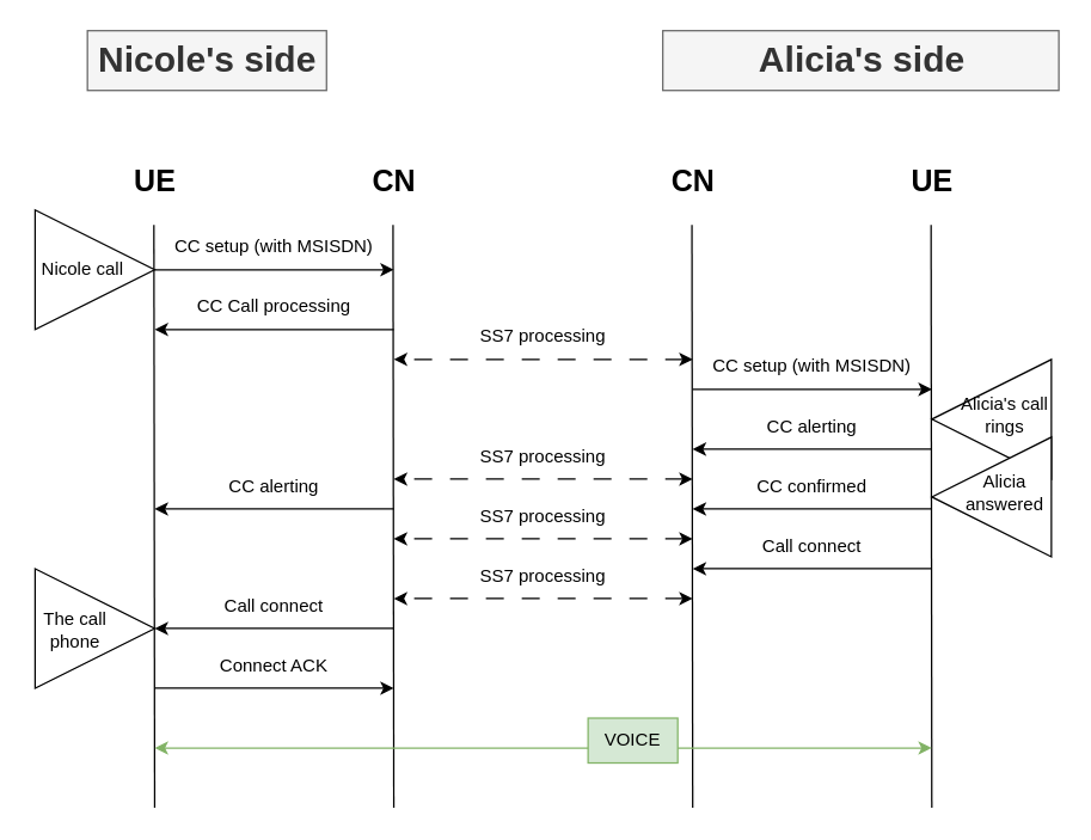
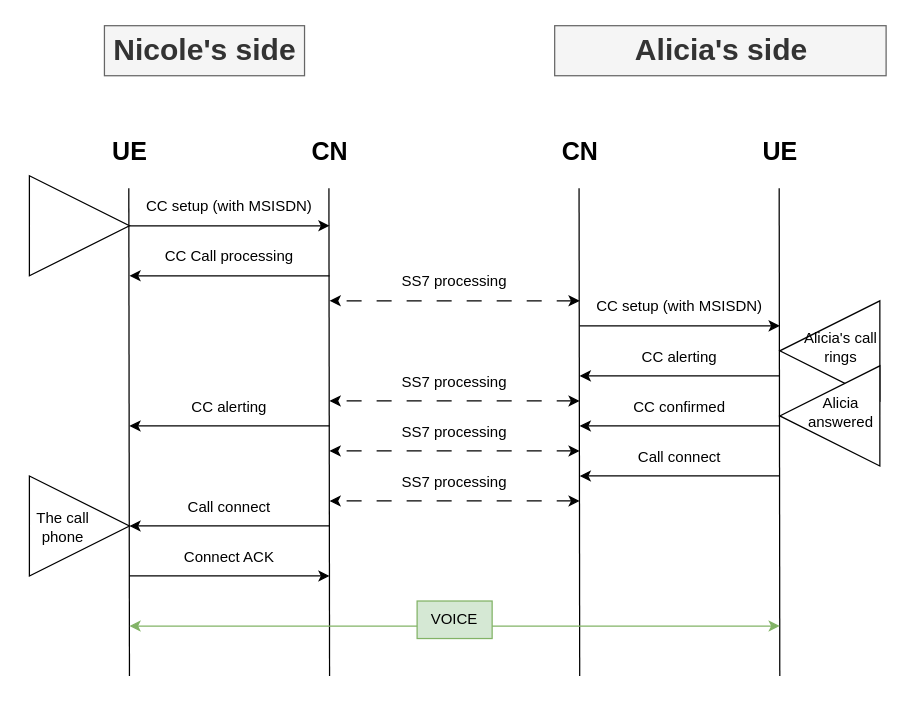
  <mxCell id="0" />
  <mxCell id="1" parent="0" />
- <mxCell id="2" value="Nicole's side" style="text;html=1;fontSize=24;fontStyle=1;verticalAlign=middle;align=center;fillColor=#f5f5f5;fontColor=#333333;strokeColor=#666666;" vertex="1" parent="1"><mxGeometry x="58" y="20" width="160" height="40" as="geometry" /></mxCell>
+ <mxCell id="2" value="Nicole's side" style="text;html=1;fontSize=24;fontStyle=1;verticalAlign=middle;align=center;fillColor=#f5f5f5;fontColor=#333333;strokeColor=#666666;" vertex="1" parent="1"><mxGeometry x="83" y="20" width="160" height="40" as="geometry" /></mxCell>
  <mxCell id="3" value="Alicia's side" style="text;strokeColor=#666666;fillColor=#f5f5f5;html=1;fontSize=24;fontStyle=1;verticalAlign=middle;align=center;fontColor=#333333;" vertex="1" parent="1"><mxGeometry x="443" y="20" width="265" height="40" as="geometry" /></mxCell>
  <mxCell id="4" value="&lt;font style=&quot;font-size: 20px;&quot;&gt;UE&lt;/font&gt;" style="text;strokeColor=none;fillColor=none;html=1;fontSize=24;fontStyle=1;verticalAlign=middle;align=center;" vertex="1" parent="1"><mxGeometry x="83" y="100" width="40" height="40" as="geometry" /></mxCell>
  <mxCell id="5" value="&lt;font style=&quot;font-size: 20px;&quot;&gt;CN&lt;/font&gt;" style="text;strokeColor=none;fillColor=none;html=1;fontSize=24;fontStyle=1;verticalAlign=middle;align=center;" vertex="1" parent="1"><mxGeometry x="243" y="100" width="40" height="40" as="geometry" /></mxCell>
  <mxCell id="6" value="&lt;font style=&quot;font-size: 20px;&quot;&gt;UE&lt;/font&gt;" style="text;strokeColor=none;fillColor=none;html=1;fontSize=24;fontStyle=1;verticalAlign=middle;align=center;" vertex="1" parent="1"><mxGeometry x="603" y="100" width="40" height="40" as="geometry" /></mxCell>
  <mxCell id="7" value="&lt;font style=&quot;font-size: 20px;&quot;&gt;CN&lt;/font&gt;" style="text;strokeColor=none;fillColor=none;html=1;fontSize=24;fontStyle=1;verticalAlign=middle;align=center;" vertex="1" parent="1"><mxGeometry x="443" y="100" width="40" height="40" as="geometry" /></mxCell>
  <mxCell id="8" value="" style="endArrow=none;html=1;rounded=0;entryX=0.5;entryY=1;entryDx=0;entryDy=0;" edge="1" parent="1"><mxGeometry width="50" height="50" relative="1" as="geometry"><mxPoint x="103" y="540" as="sourcePoint" /><mxPoint x="102.5" y="150" as="targetPoint" /></mxGeometry></mxCell>
  <mxCell id="9" value="" style="endArrow=none;html=1;rounded=0;entryX=0.5;entryY=1;entryDx=0;entryDy=0;" edge="1" parent="1"><mxGeometry width="50" height="50" relative="1" as="geometry"><mxPoint x="263" y="540" as="sourcePoint" /><mxPoint x="262.5" y="150" as="targetPoint" /></mxGeometry></mxCell>
  <mxCell id="10" value="" style="endArrow=none;html=1;rounded=0;entryX=0.5;entryY=1;entryDx=0;entryDy=0;" edge="1" parent="1"><mxGeometry width="50" height="50" relative="1" as="geometry"><mxPoint x="463" y="540" as="sourcePoint" /><mxPoint x="462.5" y="150" as="targetPoint" /></mxGeometry></mxCell>
  <mxCell id="11" value="" style="endArrow=none;html=1;rounded=0;entryX=0.5;entryY=1;entryDx=0;entryDy=0;" edge="1" parent="1"><mxGeometry width="50" height="50" relative="1" as="geometry"><mxPoint x="623" y="540" as="sourcePoint" /><mxPoint x="622.5" y="150" as="targetPoint" /></mxGeometry></mxCell>
  <mxCell id="12" value="" style="endArrow=classic;html=1;rounded=0;" edge="1" parent="1"><mxGeometry width="50" height="50" relative="1" as="geometry"><mxPoint x="103" y="180" as="sourcePoint" /><mxPoint x="263" y="180" as="targetPoint" /></mxGeometry></mxCell>
  <mxCell id="13" value="CC setup (with MSISDN)" style="text;html=1;strokeColor=none;fillColor=none;align=center;verticalAlign=middle;whiteSpace=wrap;rounded=0;" vertex="1" parent="1"><mxGeometry x="113" y="150" width="140" height="30" as="geometry" /></mxCell>
  <mxCell id="14" value="" style="endArrow=classic;html=1;rounded=0;" edge="1" parent="1"><mxGeometry width="50" height="50" relative="1" as="geometry"><mxPoint x="263" y="220" as="sourcePoint" /><mxPoint x="103" y="220" as="targetPoint" /></mxGeometry></mxCell>
  <mxCell id="15" value="CC Call processing" style="text;html=1;strokeColor=none;fillColor=none;align=center;verticalAlign=middle;whiteSpace=wrap;rounded=0;" vertex="1" parent="1"><mxGeometry x="113" y="190" width="140" height="30" as="geometry" /></mxCell>
  <mxCell id="16" value="" style="endArrow=classic;startArrow=classic;html=1;rounded=0;dashed=1;dashPattern=12 12;" edge="1" parent="1"><mxGeometry width="50" height="50" relative="1" as="geometry"><mxPoint x="463" y="240" as="sourcePoint" /><mxPoint x="263" y="240" as="targetPoint" /></mxGeometry></mxCell>
  <mxCell id="17" value="SS7 processing" style="text;html=1;strokeColor=none;fillColor=none;align=center;verticalAlign=middle;whiteSpace=wrap;rounded=0;" vertex="1" parent="1"><mxGeometry x="293" y="210" width="140" height="30" as="geometry" /></mxCell>
  <mxCell id="18" value="" style="endArrow=classic;html=1;rounded=0;" edge="1" parent="1"><mxGeometry width="50" height="50" relative="1" as="geometry"><mxPoint x="463" y="260" as="sourcePoint" /><mxPoint x="623" y="260" as="targetPoint" /></mxGeometry></mxCell>
  <mxCell id="19" value="CC setup (with MSISDN)" style="text;html=1;strokeColor=none;fillColor=none;align=center;verticalAlign=middle;whiteSpace=wrap;rounded=0;" vertex="1" parent="1"><mxGeometry x="473" y="230" width="140" height="30" as="geometry" /></mxCell>
  <mxCell id="20" value="" style="endArrow=classic;html=1;rounded=0;" edge="1" parent="1"><mxGeometry width="50" height="50" relative="1" as="geometry"><mxPoint x="623" y="300" as="sourcePoint" /><mxPoint x="463" y="300" as="targetPoint" /></mxGeometry></mxCell>
  <mxCell id="21" value="CC alerting" style="text;html=1;strokeColor=none;fillColor=none;align=center;verticalAlign=middle;whiteSpace=wrap;rounded=0;" vertex="1" parent="1"><mxGeometry x="473" y="270" width="140" height="30" as="geometry" /></mxCell>
  <mxCell id="22" value="" style="endArrow=classic;html=1;rounded=0;" edge="1" parent="1"><mxGeometry width="50" height="50" relative="1" as="geometry"><mxPoint x="263" y="340" as="sourcePoint" /><mxPoint x="103" y="340" as="targetPoint" /></mxGeometry></mxCell>
  <mxCell id="23" value="CC alerting" style="text;html=1;strokeColor=none;fillColor=none;align=center;verticalAlign=middle;whiteSpace=wrap;rounded=0;" vertex="1" parent="1"><mxGeometry x="113" y="310" width="140" height="30" as="geometry" /></mxCell>
  <mxCell id="24" value="" style="endArrow=classic;startArrow=classic;html=1;rounded=0;dashed=1;dashPattern=12 12;" edge="1" parent="1"><mxGeometry width="50" height="50" relative="1" as="geometry"><mxPoint x="463" y="320" as="sourcePoint" /><mxPoint x="263" y="320" as="targetPoint" /></mxGeometry></mxCell>
  <mxCell id="25" value="SS7 processing" style="text;html=1;strokeColor=none;fillColor=none;align=center;verticalAlign=middle;whiteSpace=wrap;rounded=0;" vertex="1" parent="1"><mxGeometry x="293" y="290" width="140" height="30" as="geometry" /></mxCell>
  <mxCell id="26" value="" style="endArrow=classic;startArrow=classic;html=1;rounded=0;dashed=1;dashPattern=12 12;" edge="1" parent="1"><mxGeometry width="50" height="50" relative="1" as="geometry"><mxPoint x="463" y="360" as="sourcePoint" /><mxPoint x="263" y="360" as="targetPoint" /></mxGeometry></mxCell>
  <mxCell id="27" value="SS7 processing" style="text;html=1;strokeColor=none;fillColor=none;align=center;verticalAlign=middle;whiteSpace=wrap;rounded=0;" vertex="1" parent="1"><mxGeometry x="293" y="330" width="140" height="30" as="geometry" /></mxCell>
  <mxCell id="28" value="" style="endArrow=classic;html=1;rounded=0;" edge="1" parent="1"><mxGeometry width="50" height="50" relative="1" as="geometry"><mxPoint x="623" y="340" as="sourcePoint" /><mxPoint x="463" y="340" as="targetPoint" /></mxGeometry></mxCell>
  <mxCell id="29" value="CC confirmed" style="text;html=1;strokeColor=none;fillColor=none;align=center;verticalAlign=middle;whiteSpace=wrap;rounded=0;" vertex="1" parent="1"><mxGeometry x="473" y="310" width="140" height="30" as="geometry" /></mxCell>
  <mxCell id="30" value="" style="endArrow=classic;html=1;rounded=0;" edge="1" parent="1"><mxGeometry width="50" height="50" relative="1" as="geometry"><mxPoint x="623" y="380" as="sourcePoint" /><mxPoint x="463" y="380" as="targetPoint" /></mxGeometry></mxCell>
  <mxCell id="31" value="Call connect" style="text;html=1;strokeColor=none;fillColor=none;align=center;verticalAlign=middle;whiteSpace=wrap;rounded=0;" vertex="1" parent="1"><mxGeometry x="473" y="350" width="140" height="30" as="geometry" /></mxCell>
  <mxCell id="32" value="" style="endArrow=classic;html=1;rounded=0;" edge="1" parent="1"><mxGeometry width="50" height="50" relative="1" as="geometry"><mxPoint x="263" y="420" as="sourcePoint" /><mxPoint x="103" y="420" as="targetPoint" /></mxGeometry></mxCell>
  <mxCell id="33" value="Call connect" style="text;html=1;strokeColor=none;fillColor=none;align=center;verticalAlign=middle;whiteSpace=wrap;rounded=0;" vertex="1" parent="1"><mxGeometry x="113" y="390" width="140" height="30" as="geometry" /></mxCell>
  <mxCell id="34" value="" style="endArrow=classic;startArrow=classic;html=1;rounded=0;dashed=1;dashPattern=12 12;" edge="1" parent="1"><mxGeometry width="50" height="50" relative="1" as="geometry"><mxPoint x="463" y="400" as="sourcePoint" /><mxPoint x="263" y="400" as="targetPoint" /></mxGeometry></mxCell>
  <mxCell id="35" value="SS7 processing" style="text;html=1;strokeColor=none;fillColor=none;align=center;verticalAlign=middle;whiteSpace=wrap;rounded=0;" vertex="1" parent="1"><mxGeometry x="293" y="370" width="140" height="30" as="geometry" /></mxCell>
  <mxCell id="36" value="" style="endArrow=classic;html=1;rounded=0;" edge="1" parent="1"><mxGeometry width="50" height="50" relative="1" as="geometry"><mxPoint x="103" y="460" as="sourcePoint" /><mxPoint x="263" y="460" as="targetPoint" /></mxGeometry></mxCell>
  <mxCell id="37" value="Connect ACK" style="text;html=1;strokeColor=none;fillColor=none;align=center;verticalAlign=middle;whiteSpace=wrap;rounded=0;" vertex="1" parent="1"><mxGeometry x="113" y="430" width="140" height="30" as="geometry" /></mxCell>
  <mxCell id="38" value="" style="endArrow=classic;startArrow=classic;html=1;rounded=0;fillColor=#d5e8d4;strokeColor=#82b366;" edge="1" parent="1"><mxGeometry width="50" height="50" relative="1" as="geometry"><mxPoint x="103" y="500" as="sourcePoint" /><mxPoint x="623" y="500" as="targetPoint" /></mxGeometry></mxCell>
- <mxCell id="39" value="VOICE" style="text;html=1;strokeColor=#82b366;fillColor=#d5e8d4;align=center;verticalAlign=middle;whiteSpace=wrap;rounded=0;" vertex="1" parent="1"><mxGeometry x="393" y="480" width="60" height="30" as="geometry" /></mxCell>
+ <mxCell id="39" value="VOICE" style="text;html=1;strokeColor=#82b366;fillColor=#d5e8d4;align=center;verticalAlign=middle;whiteSpace=wrap;rounded=0;" vertex="1" parent="1"><mxGeometry x="333" y="480" width="60" height="30" as="geometry" /></mxCell>
  <mxCell id="40" value="" style="triangle;whiteSpace=wrap;html=1;" vertex="1" parent="1"><mxGeometry x="23" y="140" width="80" height="80" as="geometry" /></mxCell>
- <mxCell id="41" value="Nicole call" style="text;html=1;strokeColor=none;fillColor=none;align=center;verticalAlign=middle;whiteSpace=wrap;rounded=0;" vertex="1" parent="1"><mxGeometry x="25" y="165" width="60" height="30" as="geometry" /></mxCell>
  <mxCell id="42" value="" style="triangle;whiteSpace=wrap;html=1;flipV=1;flipH=1;" vertex="1" parent="1"><mxGeometry x="623" y="240" width="80" height="80" as="geometry" /></mxCell>
  <mxCell id="43" value="Alicia's call rings" style="text;html=1;strokeColor=none;fillColor=none;align=center;verticalAlign=middle;whiteSpace=wrap;rounded=0;" vertex="1" parent="1"><mxGeometry x="637" y="262" width="70" height="30" as="geometry" /></mxCell>
  <mxCell id="44" value="" style="triangle;whiteSpace=wrap;html=1;flipV=1;flipH=1;" vertex="1" parent="1"><mxGeometry x="623" y="292" width="80" height="80" as="geometry" /></mxCell>
  <mxCell id="45" value="Alicia answered" style="text;html=1;strokeColor=none;fillColor=none;align=center;verticalAlign=middle;whiteSpace=wrap;rounded=0;" vertex="1" parent="1"><mxGeometry x="637" y="314" width="70" height="30" as="geometry" /></mxCell>
  <mxCell id="46" value="" style="triangle;whiteSpace=wrap;html=1;" vertex="1" parent="1"><mxGeometry x="23" y="380" width="80" height="80" as="geometry" /></mxCell>
  <mxCell id="47" value="The call phone" style="text;html=1;strokeColor=none;fillColor=none;align=center;verticalAlign=middle;whiteSpace=wrap;rounded=0;" vertex="1" parent="1"><mxGeometry x="20" y="406" width="60" height="30" as="geometry" /></mxCell>
